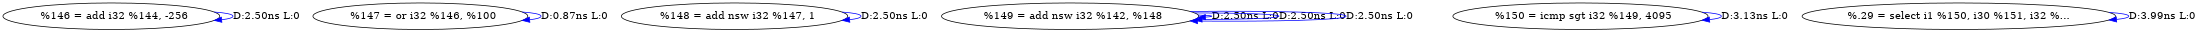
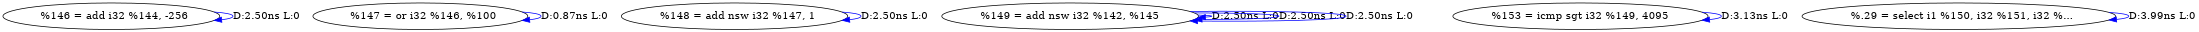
  digraph {
    edge [color=blue]
    n1 [label="  %146 = add i32 %144, -256"]
    n2 [label="  %147 = or i32 %146, %100"]
    n3 [label="  %148 = add nsw i32 %147, 1"]
-   n4 [label="  %149 = add nsw i32 %142, %148"]
-   n5 [label="  %150 = icmp sgt i32 %149, 4095"]
-   n6 [label="%.29 = select i1 %150, i30 %151, i32 %..."]
+   n4 [label="%149 = add nsw i32 %142, %145"]
+   n5 [label="%153 = icmp sgt i32 %149, 4095"]
+   n6 [label="  %.29 = select i1 %150, i32 %151, i32 %..."]
    n1 -> n1 [label="D:2.50ns L:0"]
    n2 -> n2 [label="D:0.87ns L:0"]
    n3 -> n3 [label="D:2.50ns L:0"]
    n4 -> n4 [label="D:2.50ns L:0"]
    n4 -> n4 [label="D:2.50ns L:0"]
    n4 -> n4 [label="D:2.50ns L:0"]
    n5 -> n5 [label="D:3.13ns L:0"]
    n6 -> n6 [label="D:3.99ns L:0"]
  }
